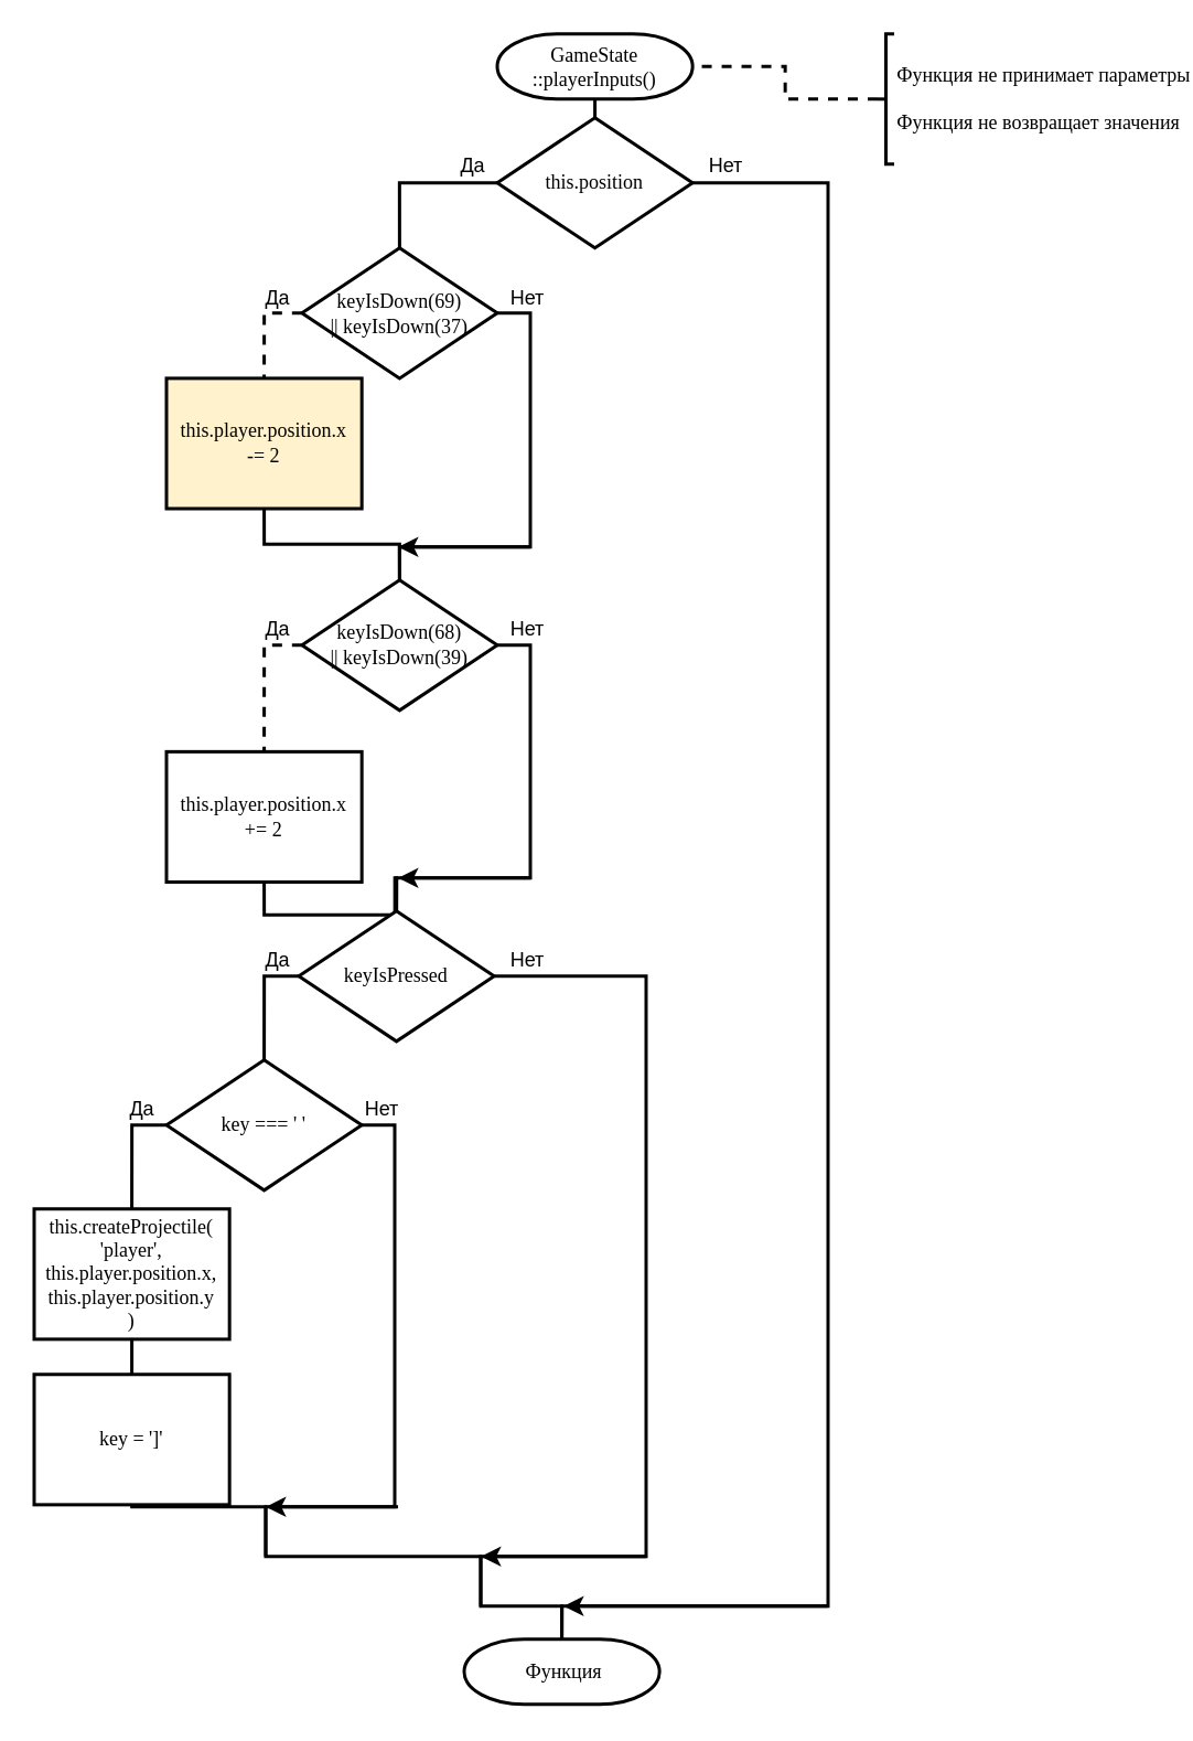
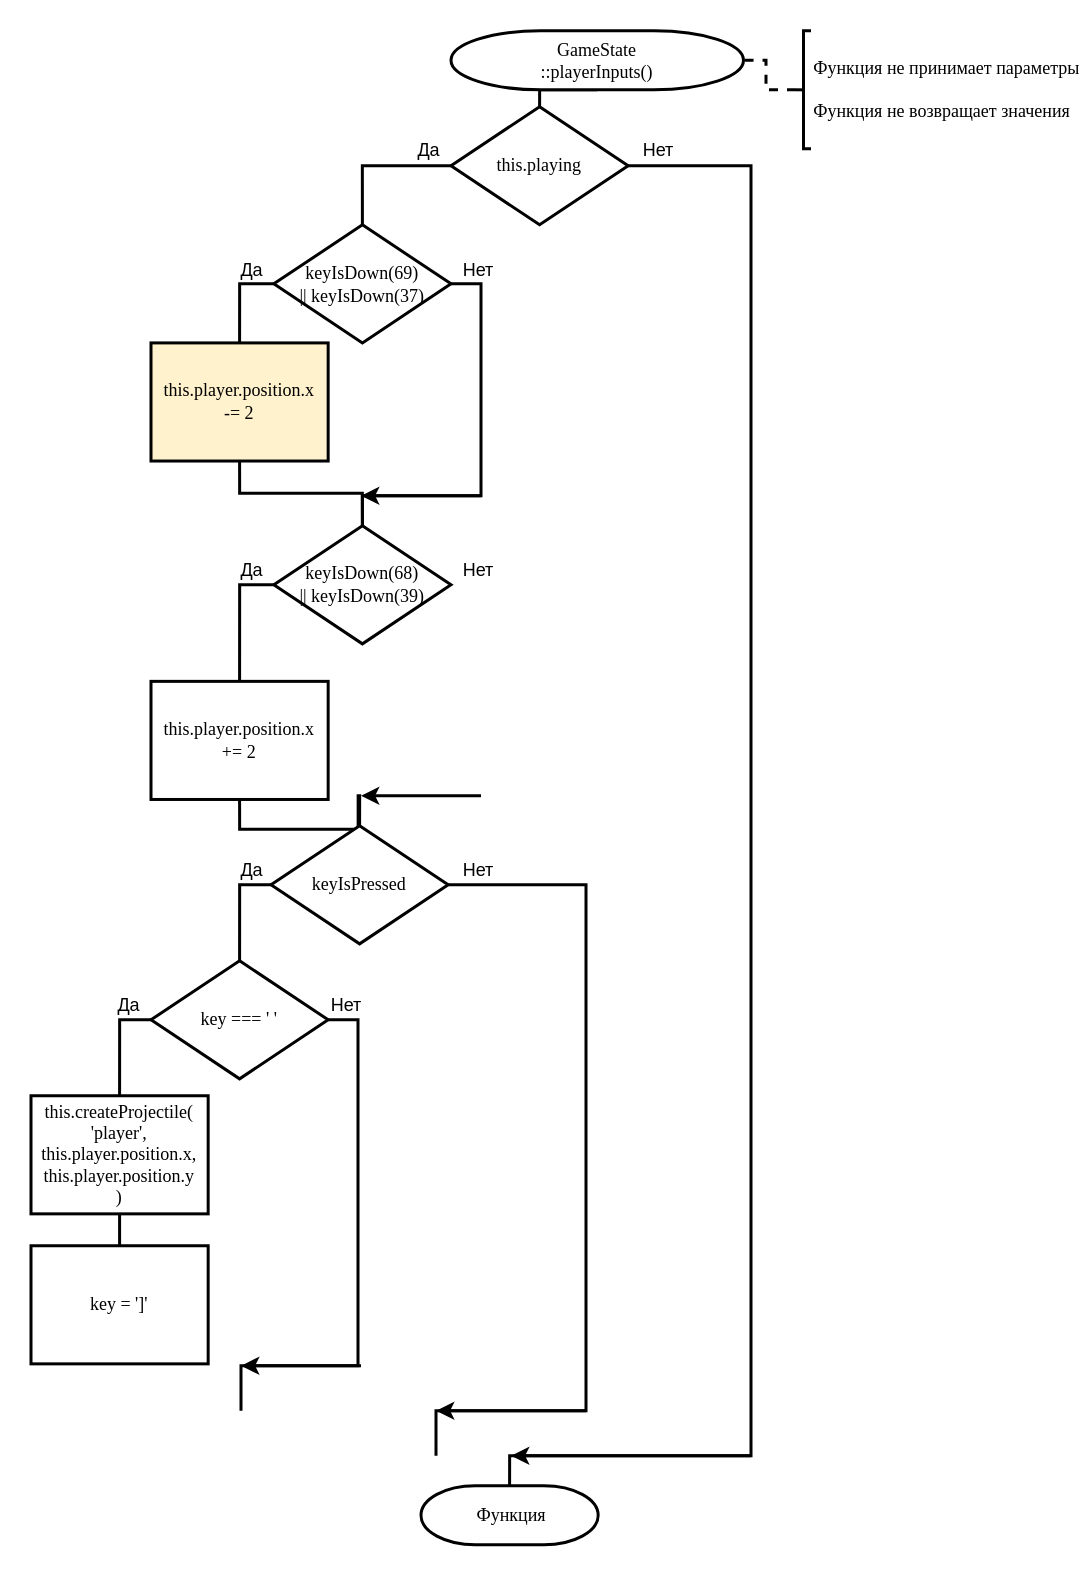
  <mxCell id="0" />
  <mxCell id="1" parent="0" />
  <mxCell id="2" style="edgeStyle=orthogonalEdgeStyle;rounded=0;orthogonalLoop=1;jettySize=auto;html=1;exitX=0.5;exitY=1;exitDx=0;exitDy=0;exitPerimeter=0;entryX=0.5;entryY=0;entryDx=0;entryDy=0;entryPerimeter=0;endArrow=none;endFill=0;strokeWidth=2;" edge="1" parent="1" source="3" target="22"><mxGeometry relative="1" as="geometry" /></mxCell>
- <mxCell id="3" value="GameState&lt;br&gt;::playerInputs()" style="strokeWidth=2;html=1;shape=mxgraph.flowchart.terminator;whiteSpace=wrap;fontFamily=Times New Roman;" vertex="1" parent="1"><mxGeometry x="300" y="20" width="118.11" height="39.37" as="geometry" /></mxCell>
- <mxCell id="4" style="edgeStyle=orthogonalEdgeStyle;rounded=0;orthogonalLoop=1;jettySize=auto;html=1;exitX=0;exitY=0.5;exitDx=0;exitDy=0;exitPerimeter=0;entryX=0.5;entryY=0;entryDx=0;entryDy=0;endArrow=none;endFill=0;strokeWidth=2;dashed=1;" edge="1" parent="1" source="6" target="8"><mxGeometry relative="1" as="geometry" /></mxCell>
+ <mxCell id="3" value="GameState&lt;br&gt;::playerInputs()" style="strokeWidth=2;html=1;shape=mxgraph.flowchart.terminator;whiteSpace=wrap;fontFamily=Times New Roman;" vertex="1" parent="1"><mxGeometry x="300" y="20" width="195" height="39.37" as="geometry" /></mxCell>
+ <mxCell id="4" style="edgeStyle=orthogonalEdgeStyle;rounded=0;orthogonalLoop=1;jettySize=auto;html=1;exitX=0;exitY=0.5;exitDx=0;exitDy=0;exitPerimeter=0;entryX=0.5;entryY=0;entryDx=0;entryDy=0;endArrow=none;endFill=0;strokeWidth=2;" edge="1" parent="1" source="6" target="8"><mxGeometry relative="1" as="geometry" /></mxCell>
  <mxCell id="5" style="edgeStyle=orthogonalEdgeStyle;rounded=0;orthogonalLoop=1;jettySize=auto;html=1;exitX=1;exitY=0.5;exitDx=0;exitDy=0;exitPerimeter=0;entryX=0.5;entryY=0;entryDx=0;entryDy=0;entryPerimeter=0;endArrow=none;endFill=0;strokeWidth=2;" edge="1" parent="1" source="6" target="11"><mxGeometry relative="1" as="geometry"><Array as="points"><mxPoint x="320" y="189" /><mxPoint x="320" y="330" /><mxPoint x="241" y="330" /></Array></mxGeometry></mxCell>
  <mxCell id="6" value="keyIsDown(69)&lt;br&gt;|| keyIsDown(37)" style="strokeWidth=2;html=1;shape=mxgraph.flowchart.decision;whiteSpace=wrap;rounded=0;fontFamily=Times New Roman;" vertex="1" parent="1"><mxGeometry x="181.89" y="149.37" width="118.11" height="78.74" as="geometry" /></mxCell>
  <mxCell id="7" style="edgeStyle=orthogonalEdgeStyle;rounded=0;orthogonalLoop=1;jettySize=auto;html=1;exitX=0.5;exitY=1;exitDx=0;exitDy=0;entryX=0.5;entryY=0;entryDx=0;entryDy=0;entryPerimeter=0;endArrow=none;endFill=0;strokeWidth=2;" edge="1" parent="1" source="8" target="11"><mxGeometry relative="1" as="geometry" /></mxCell>
  <mxCell id="8" value="this.player.position.x&lt;br&gt;-= 2" style="rounded=0;whiteSpace=wrap;html=1;absoluteArcSize=1;arcSize=14;strokeWidth=2;fontFamily=Times New Roman;fillColor=#fff2cc;" vertex="1" parent="1"><mxGeometry x="100" y="228.11" width="118.11" height="78.74" as="geometry" /></mxCell>
- <mxCell id="9" style="edgeStyle=orthogonalEdgeStyle;rounded=0;orthogonalLoop=1;jettySize=auto;html=1;exitX=0;exitY=0.5;exitDx=0;exitDy=0;exitPerimeter=0;entryX=0.5;entryY=0;entryDx=0;entryDy=0;endArrow=none;endFill=0;strokeWidth=2;dashed=1;" edge="1" parent="1" source="11" target="13"><mxGeometry relative="1" as="geometry" /></mxCell>
- <mxCell id="10" style="edgeStyle=orthogonalEdgeStyle;rounded=0;orthogonalLoop=1;jettySize=auto;html=1;exitX=1;exitY=0.5;exitDx=0;exitDy=0;exitPerimeter=0;entryX=0.5;entryY=0;entryDx=0;entryDy=0;entryPerimeter=0;endArrow=none;endFill=0;strokeWidth=2;" edge="1" parent="1" source="11" target="16"><mxGeometry relative="1" as="geometry"><Array as="points"><mxPoint x="320" y="389" /><mxPoint x="320" y="530" /><mxPoint x="239" y="530" /></Array></mxGeometry></mxCell>
+ <mxCell id="9" style="edgeStyle=orthogonalEdgeStyle;rounded=0;orthogonalLoop=1;jettySize=auto;html=1;exitX=0;exitY=0.5;exitDx=0;exitDy=0;exitPerimeter=0;entryX=0.5;entryY=0;entryDx=0;entryDy=0;endArrow=none;endFill=0;strokeWidth=2;" edge="1" parent="1" source="11" target="13"><mxGeometry relative="1" as="geometry" /></mxCell>
  <mxCell id="11" value="&lt;span&gt;keyIsDown(68)&lt;/span&gt;&lt;br&gt;&lt;span&gt;|| keyIsDown(39)&lt;/span&gt;" style="strokeWidth=2;html=1;shape=mxgraph.flowchart.decision;whiteSpace=wrap;rounded=0;fontFamily=Times New Roman;" vertex="1" parent="1"><mxGeometry x="181.89" y="350" width="118.11" height="78.74" as="geometry" /></mxCell>
  <mxCell id="12" style="edgeStyle=orthogonalEdgeStyle;rounded=0;orthogonalLoop=1;jettySize=auto;html=1;exitX=0.5;exitY=1;exitDx=0;exitDy=0;entryX=0.5;entryY=0;entryDx=0;entryDy=0;entryPerimeter=0;endArrow=none;endFill=0;strokeWidth=2;" edge="1" parent="1" source="13" target="16"><mxGeometry relative="1" as="geometry" /></mxCell>
  <mxCell id="13" value="this.player.position.x&lt;br&gt;+= 2" style="rounded=0;whiteSpace=wrap;html=1;absoluteArcSize=1;arcSize=14;strokeWidth=2;fontFamily=Times New Roman;" vertex="1" parent="1"><mxGeometry x="100" y="453.74" width="118.11" height="78.74" as="geometry" /></mxCell>
  <mxCell id="14" style="edgeStyle=orthogonalEdgeStyle;rounded=0;orthogonalLoop=1;jettySize=auto;html=1;exitX=0;exitY=0.5;exitDx=0;exitDy=0;exitPerimeter=0;entryX=0.5;entryY=0;entryDx=0;entryDy=0;entryPerimeter=0;endArrow=none;endFill=0;strokeWidth=2;" edge="1" parent="1" source="16" target="19"><mxGeometry relative="1" as="geometry" /></mxCell>
  <mxCell id="15" style="edgeStyle=orthogonalEdgeStyle;rounded=0;orthogonalLoop=1;jettySize=auto;html=1;exitX=1;exitY=0.5;exitDx=0;exitDy=0;exitPerimeter=0;endArrow=none;endFill=0;strokeWidth=2;" edge="1" parent="1" source="16"><mxGeometry relative="1" as="geometry"><mxPoint x="290" y="970" as="targetPoint" /><Array as="points"><mxPoint x="390" y="589" /><mxPoint x="390" y="940" /><mxPoint x="290" y="940" /></Array></mxGeometry></mxCell>
  <mxCell id="16" value="keyIsPressed" style="strokeWidth=2;html=1;shape=mxgraph.flowchart.decision;whiteSpace=wrap;rounded=0;fontFamily=Times New Roman;" vertex="1" parent="1"><mxGeometry x="180" y="550" width="118.11" height="78.74" as="geometry" /></mxCell>
  <mxCell id="17" style="edgeStyle=orthogonalEdgeStyle;rounded=0;orthogonalLoop=1;jettySize=auto;html=1;exitX=0;exitY=0.5;exitDx=0;exitDy=0;exitPerimeter=0;entryX=0.5;entryY=0;entryDx=0;entryDy=0;endArrow=none;endFill=0;strokeWidth=2;" edge="1" parent="1" source="19" target="24"><mxGeometry relative="1" as="geometry" /></mxCell>
  <mxCell id="18" style="edgeStyle=orthogonalEdgeStyle;rounded=0;orthogonalLoop=1;jettySize=auto;html=1;exitX=1;exitY=0.5;exitDx=0;exitDy=0;exitPerimeter=0;endArrow=none;endFill=0;strokeWidth=2;" edge="1" parent="1" source="19"><mxGeometry relative="1" as="geometry"><mxPoint x="160" y="940" as="targetPoint" /><Array as="points"><mxPoint x="238" y="679" /><mxPoint x="238" y="910" /><mxPoint x="160" y="910" /></Array></mxGeometry></mxCell>
  <mxCell id="19" value="key === ' '" style="strokeWidth=2;html=1;shape=mxgraph.flowchart.decision;whiteSpace=wrap;rounded=0;fontFamily=Times New Roman;" vertex="1" parent="1"><mxGeometry x="100" y="640" width="118.11" height="78.74" as="geometry" /></mxCell>
  <mxCell id="20" style="edgeStyle=orthogonalEdgeStyle;rounded=0;orthogonalLoop=1;jettySize=auto;html=1;exitX=0;exitY=0.5;exitDx=0;exitDy=0;exitPerimeter=0;entryX=0.5;entryY=0;entryDx=0;entryDy=0;entryPerimeter=0;endArrow=none;endFill=0;strokeWidth=2;" edge="1" parent="1" source="22" target="6"><mxGeometry relative="1" as="geometry" /></mxCell>
  <mxCell id="21" style="edgeStyle=orthogonalEdgeStyle;rounded=0;orthogonalLoop=1;jettySize=auto;html=1;exitX=1;exitY=0.5;exitDx=0;exitDy=0;exitPerimeter=0;entryX=0.5;entryY=0;entryDx=0;entryDy=0;entryPerimeter=0;endArrow=none;endFill=0;strokeWidth=2;" edge="1" parent="1" source="22" target="27"><mxGeometry relative="1" as="geometry"><Array as="points"><mxPoint x="500" y="110" /><mxPoint x="500" y="970" /><mxPoint x="339" y="970" /></Array></mxGeometry></mxCell>
- <mxCell id="22" value="this.position" style="strokeWidth=2;html=1;shape=mxgraph.flowchart.decision;whiteSpace=wrap;rounded=0;fontFamily=Times New Roman;" vertex="1" parent="1"><mxGeometry x="300" y="70.63" width="118.11" height="78.74" as="geometry" /></mxCell>
+ <mxCell id="22" value="this.playing" style="strokeWidth=2;html=1;shape=mxgraph.flowchart.decision;whiteSpace=wrap;rounded=0;fontFamily=Times New Roman;" vertex="1" parent="1"><mxGeometry x="300" y="70.63" width="118.11" height="78.74" as="geometry" /></mxCell>
  <mxCell id="23" style="edgeStyle=orthogonalEdgeStyle;rounded=0;orthogonalLoop=1;jettySize=auto;html=1;exitX=0.5;exitY=1;exitDx=0;exitDy=0;entryX=0.5;entryY=0;entryDx=0;entryDy=0;endArrow=none;endFill=0;strokeWidth=2;" edge="1" parent="1" source="24" target="26"><mxGeometry relative="1" as="geometry" /></mxCell>
  <mxCell id="24" value="this.createProjectile(&lt;br&gt;'player',&lt;br&gt;this.player.position.x,&lt;br&gt;this.player.position.y&lt;br&gt;)" style="rounded=0;whiteSpace=wrap;html=1;absoluteArcSize=1;arcSize=14;strokeWidth=2;fontFamily=Times New Roman;" vertex="1" parent="1"><mxGeometry x="20" y="730" width="118.11" height="78.74" as="geometry" /></mxCell>
- <mxCell id="25" style="edgeStyle=orthogonalEdgeStyle;rounded=0;orthogonalLoop=1;jettySize=auto;html=1;exitX=0.5;exitY=1;exitDx=0;exitDy=0;endArrow=none;endFill=0;strokeWidth=2;entryX=0.5;entryY=0;entryDx=0;entryDy=0;entryPerimeter=0;" edge="1" parent="1" source="26" target="27"><mxGeometry relative="1" as="geometry"><mxPoint x="290" y="970" as="targetPoint" /><Array as="points"><mxPoint x="79" y="910" /><mxPoint x="160" y="910" /><mxPoint x="160" y="940" /><mxPoint x="290" y="940" /><mxPoint x="290" y="970" /><mxPoint x="339" y="970" /></Array></mxGeometry></mxCell>
  <mxCell id="26" value="key = ']'" style="rounded=0;whiteSpace=wrap;html=1;absoluteArcSize=1;arcSize=14;strokeWidth=2;fontFamily=Times New Roman;" vertex="1" parent="1"><mxGeometry x="20" y="830" width="118.11" height="78.74" as="geometry" /></mxCell>
  <mxCell id="27" value="&amp;nbsp;Функция" style="strokeWidth=2;html=1;shape=mxgraph.flowchart.terminator;whiteSpace=wrap;fontFamily=Times New Roman;" vertex="1" parent="1"><mxGeometry x="280" y="990" width="118.11" height="39.37" as="geometry" /></mxCell>
  <mxCell id="28" value="Да" style="text;html=1;align=center;verticalAlign=middle;resizable=0;points=[];autosize=1;" vertex="1" parent="1"><mxGeometry x="270" y="90" width="30" height="20" as="geometry" /></mxCell>
  <mxCell id="29" value="Да" style="text;html=1;align=center;verticalAlign=middle;resizable=0;points=[];autosize=1;" vertex="1" parent="1"><mxGeometry x="151.89" y="170" width="30" height="20" as="geometry" /></mxCell>
  <mxCell id="30" value="Да" style="text;html=1;align=center;verticalAlign=middle;resizable=0;points=[];autosize=1;" vertex="1" parent="1"><mxGeometry x="151.89" y="370" width="30" height="20" as="geometry" /></mxCell>
  <mxCell id="31" value="Да" style="text;html=1;align=center;verticalAlign=middle;resizable=0;points=[];autosize=1;" vertex="1" parent="1"><mxGeometry x="151.89" y="570" width="30" height="20" as="geometry" /></mxCell>
  <mxCell id="32" value="Да" style="text;html=1;align=center;verticalAlign=middle;resizable=0;points=[];autosize=1;" vertex="1" parent="1"><mxGeometry x="70" y="660" width="30" height="20" as="geometry" /></mxCell>
  <mxCell id="33" value="Нет" style="text;html=1;align=center;verticalAlign=middle;resizable=0;points=[];autosize=1;" vertex="1" parent="1"><mxGeometry x="210" y="660" width="40" height="20" as="geometry" /></mxCell>
  <mxCell id="34" value="Нет" style="text;html=1;align=center;verticalAlign=middle;resizable=0;points=[];autosize=1;" vertex="1" parent="1"><mxGeometry x="298.11" y="570" width="40" height="20" as="geometry" /></mxCell>
  <mxCell id="35" value="Нет" style="text;html=1;align=center;verticalAlign=middle;resizable=0;points=[];autosize=1;" vertex="1" parent="1"><mxGeometry x="298.11" y="370" width="40" height="20" as="geometry" /></mxCell>
  <mxCell id="36" value="Нет" style="text;html=1;align=center;verticalAlign=middle;resizable=0;points=[];autosize=1;" vertex="1" parent="1"><mxGeometry x="298.11" y="170" width="40" height="20" as="geometry" /></mxCell>
  <mxCell id="37" value="Нет" style="text;html=1;align=center;verticalAlign=middle;resizable=0;points=[];autosize=1;" vertex="1" parent="1"><mxGeometry x="418.11" y="90" width="40" height="20" as="geometry" /></mxCell>
  <mxCell id="38" value="" style="endArrow=classic;html=1;strokeWidth=2;" edge="1" parent="1"><mxGeometry width="50" height="50" relative="1" as="geometry"><mxPoint x="320" y="330" as="sourcePoint" /><mxPoint x="240" y="330" as="targetPoint" /></mxGeometry></mxCell>
  <mxCell id="39" value="" style="endArrow=classic;html=1;strokeWidth=2;" edge="1" parent="1"><mxGeometry width="50" height="50" relative="1" as="geometry"><mxPoint x="320" y="530" as="sourcePoint" /><mxPoint x="240" y="530" as="targetPoint" /></mxGeometry></mxCell>
  <mxCell id="40" value="" style="endArrow=classic;html=1;strokeWidth=2;" edge="1" parent="1"><mxGeometry width="50" height="50" relative="1" as="geometry"><mxPoint x="240" y="910" as="sourcePoint" /><mxPoint x="160" y="910" as="targetPoint" /></mxGeometry></mxCell>
  <mxCell id="41" value="" style="endArrow=classic;html=1;strokeWidth=2;" edge="1" parent="1"><mxGeometry width="50" height="50" relative="1" as="geometry"><mxPoint x="390" y="940" as="sourcePoint" /><mxPoint x="290" y="940" as="targetPoint" /></mxGeometry></mxCell>
  <mxCell id="42" value="" style="endArrow=classic;html=1;strokeWidth=2;" edge="1" parent="1"><mxGeometry width="50" height="50" relative="1" as="geometry"><mxPoint x="500" y="970" as="sourcePoint" /><mxPoint x="340" y="970" as="targetPoint" /></mxGeometry></mxCell>
  <mxCell id="43" style="edgeStyle=orthogonalEdgeStyle;rounded=0;orthogonalLoop=1;jettySize=auto;html=1;exitX=0;exitY=0.5;exitDx=0;exitDy=0;exitPerimeter=0;entryX=1;entryY=0.5;entryDx=0;entryDy=0;entryPerimeter=0;endArrow=none;endFill=0;strokeWidth=2;dashed=1;" edge="1" parent="1" source="44" target="3"><mxGeometry relative="1" as="geometry" /></mxCell>
  <mxCell id="44" value="Функция не принимает параметры&lt;br&gt;&lt;br&gt;Функция не возвращает значения" style="strokeWidth=2;html=1;shape=mxgraph.flowchart.annotation_2;align=left;labelPosition=right;pointerEvents=1;rounded=0;fontFamily=Times New Roman;" vertex="1" parent="1"><mxGeometry x="530" y="20" width="10" height="78.74" as="geometry" /></mxCell>
